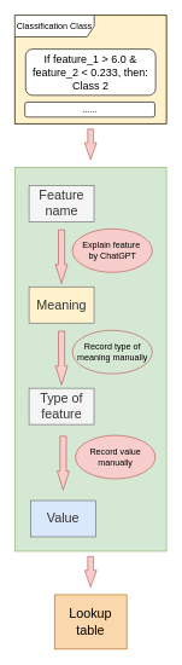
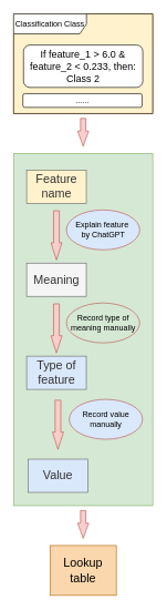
  <mxCell id="0" />
  <mxCell id="1" parent="0" />
  <mxCell id="2" value="" style="group;fillColor=#fff2cc;strokeColor=#d6b656;" parent="1" vertex="1" connectable="0"><mxGeometry x="20" y="20" width="210" height="150" as="geometry" /></mxCell>
  <mxCell id="3" value="If feature_1 &amp;gt; 6.0 &amp;amp; feature_2 &amp;lt; 0.233, then: Class 2" style="rounded=1;whiteSpace=wrap;html=1;fontStyle=0;fontSize=15;" parent="2" vertex="1"><mxGeometry x="14.991" y="46.875" width="179.997" height="63.75" as="geometry" /></mxCell>
  <mxCell id="4" value="Classification Class" style="shape=umlFrame;whiteSpace=wrap;html=1;pointerEvents=0;width=110;height=30;" parent="2" vertex="1"><mxGeometry width="210.0" height="150" as="geometry" /></mxCell>
  <mxCell id="5" value="......" style="rounded=1;whiteSpace=wrap;html=1;" parent="2" vertex="1"><mxGeometry x="14" y="120" width="179.998" height="20.625" as="geometry" /></mxCell>
  <mxCell id="6" value="Lookup table" style="rounded=0;whiteSpace=wrap;html=1;fontSize=18;fillColor=#fad7ac;strokeColor=#b46504;" parent="1" vertex="1"><mxGeometry x="75" y="820" width="100" height="75" as="geometry" /></mxCell>
  <mxCell id="7" value="" style="html=1;shadow=0;dashed=0;align=center;verticalAlign=middle;shape=mxgraph.arrows2.arrow;dy=0.52;dx=23;notch=0;fillColor=#f8cecc;strokeColor=#b85450;rotation=90;" parent="1" vertex="1"><mxGeometry x="104" y="190" width="42" height="16.56" as="geometry" /></mxCell>
  <mxCell id="8" value="" style="rounded=0;whiteSpace=wrap;html=1;fillColor=#d5e8d4;strokeColor=#82b366;" parent="1" vertex="1"><mxGeometry x="20" y="230" width="210" height="530" as="geometry" /></mxCell>
  <mxCell id="9" value="" style="group" parent="1" vertex="1" connectable="0"><mxGeometry x="39.72" y="255" width="170.56" height="330" as="geometry" /></mxCell>
- <mxCell id="10" value="Feature name" style="rounded=0;whiteSpace=wrap;html=1;fillColor=#f5f5f5;fontColor=#333333;strokeColor=#666666;fontSize=18;rotation=0;" parent="9" vertex="1"><mxGeometry width="90" height="50" as="geometry" /></mxCell>
+ <mxCell id="10" value="Feature name" style="rounded=0;whiteSpace=wrap;html=1;fillColor=#fff2cc;fontColor=#333333;strokeColor=#666666;fontSize=18;rotation=0;" parent="9" vertex="1"><mxGeometry width="90" height="50" as="geometry" /></mxCell>
  <mxCell id="11" value="" style="html=1;shadow=0;dashed=0;align=center;verticalAlign=middle;shape=mxgraph.arrows2.arrow;dy=0.48;dx=26;notch=0;fillColor=#f8cecc;strokeColor=#b85450;rotation=90;" parent="9" vertex="1"><mxGeometry x="8" y="90" width="74" height="16.56" as="geometry" /></mxCell>
- <mxCell id="12" value="Meaning" style="rounded=0;whiteSpace=wrap;html=1;fillColor=#fff2cc;fontColor=#333333;strokeColor=#666666;fontSize=18;rotation=0;" parent="9" vertex="1"><mxGeometry y="140" width="90" height="50" as="geometry" /></mxCell>
+ <mxCell id="12" value="Meaning" style="rounded=0;whiteSpace=wrap;html=1;fillColor=#f5f5f5;fontColor=#333333;strokeColor=#666666;fontSize=18;rotation=0;" parent="9" vertex="1"><mxGeometry y="140" width="90" height="50" as="geometry" /></mxCell>
  <mxCell id="13" value="" style="html=1;shadow=0;dashed=0;align=center;verticalAlign=middle;shape=mxgraph.arrows2.arrow;dy=0.48;dx=26;notch=0;fillColor=#f8cecc;strokeColor=#b85450;rotation=90;" parent="9" vertex="1"><mxGeometry x="8" y="230" width="74" height="16.56" as="geometry" /></mxCell>
- <mxCell id="14" value="Type of feature" style="rounded=0;whiteSpace=wrap;html=1;fillColor=#f5f5f5;fontColor=#333333;strokeColor=#666666;fontSize=18;rotation=0;" parent="9" vertex="1"><mxGeometry y="280" width="90" height="50" as="geometry" /></mxCell>
+ <mxCell id="14" value="Type of feature" style="rounded=0;whiteSpace=wrap;html=1;fillColor=#dae8fc;fontColor=#333333;strokeColor=#666666;fontSize=18;rotation=0;" parent="9" vertex="1"><mxGeometry y="280" width="90" height="50" as="geometry" /></mxCell>
  <mxCell id="15" value="Record type of meaning manually" style="ellipse;whiteSpace=wrap;html=1;rotation=0;fillColor=#d5e8d4;strokeColor=#b85450;" parent="9" vertex="1"><mxGeometry x="60" y="200" width="110.56" height="60" as="geometry" /></mxCell>
- <mxCell id="16" value="Explain feature&amp;nbsp;&lt;div&gt;by ChatGPT&lt;/div&gt;" style="ellipse;whiteSpace=wrap;html=1;rotation=0;fillColor=#f8cecc;strokeColor=#b85450;" parent="9" vertex="1"><mxGeometry x="60" y="60" width="110.56" height="60" as="geometry" /></mxCell>
+ <mxCell id="16" value="Explain feature&amp;nbsp;&lt;div&gt;by ChatGPT&lt;/div&gt;" style="ellipse;whiteSpace=wrap;html=1;rotation=0;fillColor=#dae8fc;strokeColor=#b85450;" parent="9" vertex="1"><mxGeometry x="60" y="60" width="110.56" height="60" as="geometry" /></mxCell>
  <mxCell id="17" value="" style="html=1;shadow=0;dashed=0;align=center;verticalAlign=middle;shape=mxgraph.arrows2.arrow;dy=0.52;dx=23;notch=0;fillColor=#f8cecc;strokeColor=#b85450;rotation=90;" vertex="1" parent="1"><mxGeometry x="104" y="780" width="42" height="16.56" as="geometry" /></mxCell>
  <mxCell id="18" value="" style="html=1;shadow=0;dashed=0;align=center;verticalAlign=middle;shape=mxgraph.arrows2.arrow;dy=0.48;dx=26;notch=0;fillColor=#f8cecc;strokeColor=#b85450;rotation=90;" vertex="1" parent="1"><mxGeometry x="50" y="630" width="74" height="16.56" as="geometry" /></mxCell>
- <mxCell id="19" value="Record value manually" style="ellipse;whiteSpace=wrap;html=1;rotation=0;fillColor=#f8cecc;strokeColor=#b85450;" vertex="1" parent="1"><mxGeometry x="104" y="600" width="110.56" height="60" as="geometry" /></mxCell>
+ <mxCell id="19" value="Record value manually" style="ellipse;whiteSpace=wrap;html=1;rotation=0;fillColor=#dae8fc;strokeColor=#b85450;" vertex="1" parent="1"><mxGeometry x="104" y="600" width="110.56" height="60" as="geometry" /></mxCell>
  <mxCell id="20" value="Value" style="rounded=0;whiteSpace=wrap;html=1;fillColor=#dae8fc;fontColor=#333333;strokeColor=#666666;fontSize=18;rotation=0;" vertex="1" parent="1"><mxGeometry x="42" y="690" width="90" height="50" as="geometry" /></mxCell>
